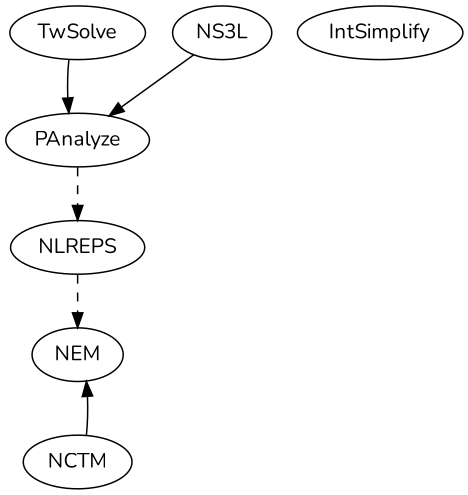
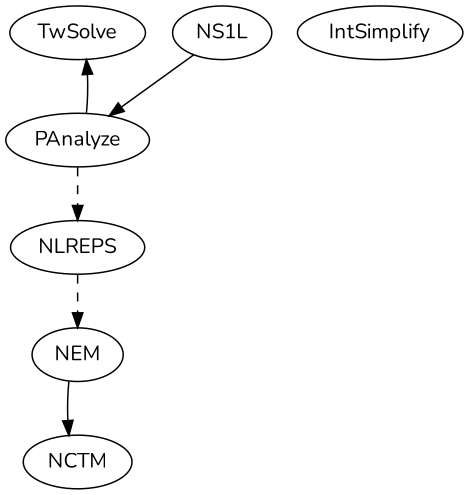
  digraph {
    fontname=Nunito
    node [fontname=Nunito]
    edge [fontname=Nunito]
    TwSolve
    PAnalyze
    NLREPS
-   NS1L [label=NS3L]
+   NS1L
    NEM
    NCTM
    IntSimplify
-   TwSolve -> PAnalyze
+   PAnalyze -> TwSolve
    PAnalyze -> NLREPS [style=dashed]
    NLREPS -> NEM [style=dashed]
    NS1L -> PAnalyze
-   NCTM -> NEM
+   NEM -> NCTM
  }
